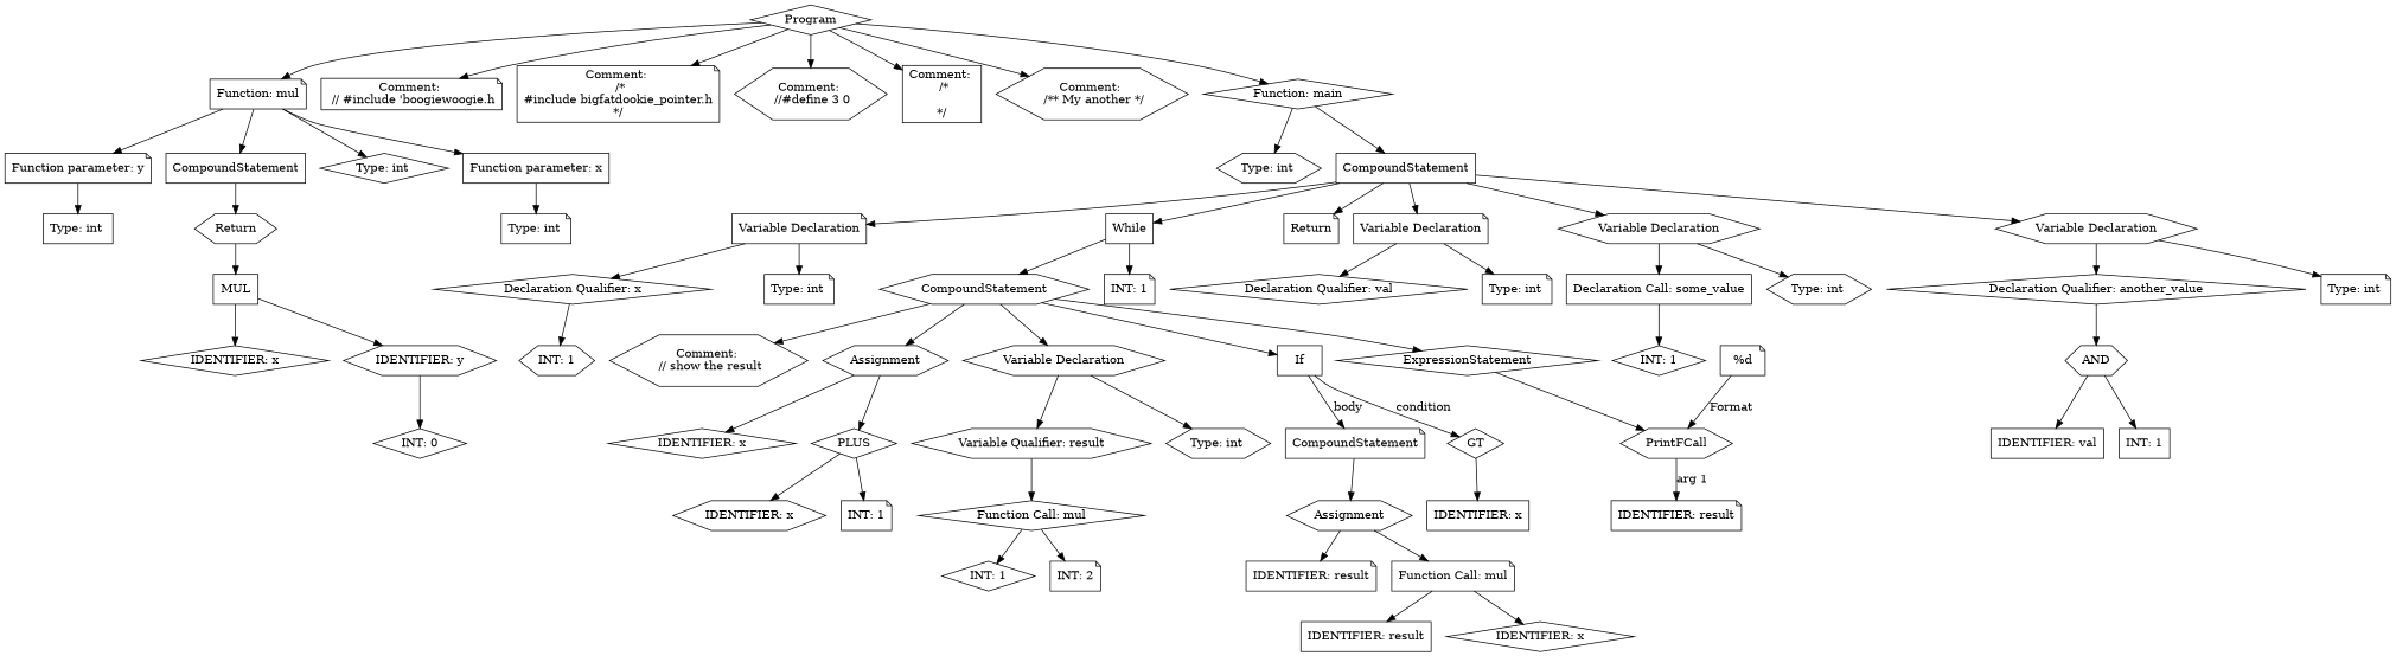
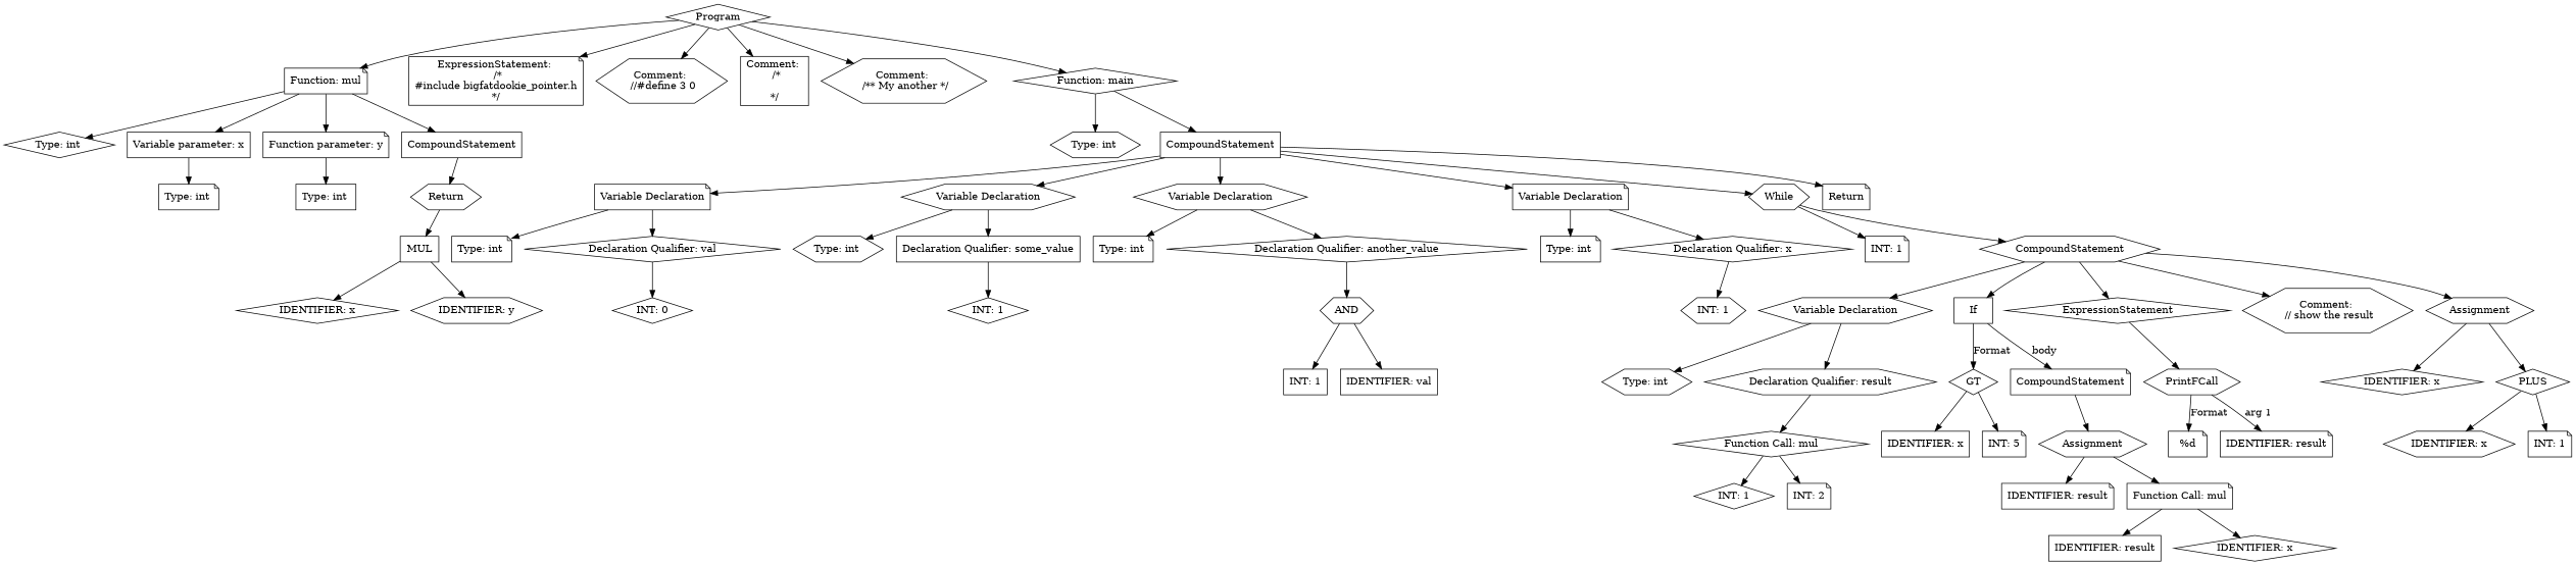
  digraph {
    node [shape=note]
    n1 [label=Program shape=diamond]
    n2 [label="Function: mul"]
-   n3 [label="Comment: \n // #include 'boogiewoogie.h\n"]
-   n4 [label="Comment: \n /*\n#include bigfatdookie_pointer.h\n*/"]
+   n4 [label="ExpressionStatement: \n /*\n#include bigfatdookie_pointer.h\n*/"]
    n5 [label="Comment: \n //#define 3 0\n" shape=hexagon]
    n6 [label="Comment: \n /*\n\n*/" shape=box]
    n7 [label="Comment: \n /** My another */" shape=hexagon]
    n8 [label="Function: main" shape=diamond]
    n9 [label="Type: int " shape=diamond]
-   n10 [label="Function parameter: x" shape=box]
+   n10 [label="Variable parameter: x" shape=box]
    n11 [label="Function parameter: y"]
    n12 [label=CompoundStatement shape=box]
    n13 [label="Type: int " shape=hexagon]
    n14 [label=CompoundStatement shape=box]
    n15 [label="Type: int "]
    n16 [label="Type: int " shape=box]
    n17 [label=Return shape=hexagon]
    n18 [label=MUL shape=box]
    n19 [label="IDENTIFIER: x" shape=diamond]
    n20 [label="IDENTIFIER: y" shape=hexagon]
    n21 [label="Variable Declaration"]
    n22 [label="Variable Declaration" shape=hexagon]
    n23 [label="Variable Declaration" shape=hexagon]
    n24 [label="Variable Declaration"]
-   n25 [label=While shape=box]
+   n25 [label=While shape=hexagon]
    n26 [label=Return]
    n27 [label="Type: int "]
    n28 [label="Declaration Qualifier: val" shape=diamond]
    n29 [label="Type: int " shape=hexagon]
-   n30 [label="Declaration Call: some_value" shape=box]
+   n30 [label="Declaration Qualifier: some_value" shape=box]
    n31 [label="Type: int "]
    n32 [label="Declaration Qualifier: another_value" shape=diamond]
    n33 [label="Type: int "]
    n34 [label="Declaration Qualifier: x" shape=diamond]
    n35 [label="INT: 1"]
    n36 [label=CompoundStatement shape=hexagon]
    n37 [label="INT: 0" shape=diamond]
    n38 [label="INT: 1" shape=diamond]
    n39 [label=AND shape=hexagon]
    n40 [label="INT: 1" shape=box]
    n41 [label="IDENTIFIER: val" shape=box]
    n42 [label="INT: 1" shape=hexagon]
    n43 [label="Variable Declaration" shape=hexagon]
    n44 [label=If shape=box]
    n45 [label=ExpressionStatement shape=diamond]
    n46 [label="Comment: \n // show the result\n" shape=hexagon]
    n47 [label=Assignment shape=hexagon]
    n48 [label="Type: int " shape=hexagon]
-   n49 [label="Variable Qualifier: result" shape=hexagon]
+   n49 [label="Declaration Qualifier: result" shape=hexagon]
    n50 [label=GT shape=diamond]
    n51 [label=CompoundStatement]
    n52 [label=PrintFCall shape=hexagon]
    n53 [label="IDENTIFIER: x" shape=diamond]
    n54 [label=PLUS shape=diamond]
    n55 [label="Function Call: mul" shape=diamond]
    n56 [label="INT: 1" shape=diamond]
    n57 [label="INT: 2"]
    n58 [label="IDENTIFIER: x" shape=box]
+   n59 [label="INT: 5"]
    n60 [label=Assignment shape=hexagon]
    n61 [label="IDENTIFIER: result"]
    n62 [label="Function Call: mul"]
    n63 [label="IDENTIFIER: result" shape=box]
    n64 [label="IDENTIFIER: x" shape=diamond]
    n65 [label="%d"]
    n66 [label="IDENTIFIER: result"]
    n67 [label="IDENTIFIER: x" shape=hexagon]
    n68 [label="INT: 1"]
    n1 -> n2
-   n1 -> n3
    n1 -> n4
    n1 -> n5
    n1 -> n6
    n1 -> n7
    n1 -> n8
    n2 -> n9
    n2 -> n10
    n2 -> n11
    n2 -> n12
    n8 -> n13
    n8 -> n14
    n10 -> n15
    n11 -> n16
    n12 -> n17
    n14 -> n21
    n14 -> n22
    n14 -> n23
    n14 -> n24
    n14 -> n25
    n14 -> n26
    n17 -> n18
    n18 -> n19
    n18 -> n20
    n21 -> n27
    n21 -> n28
    n22 -> n29
    n22 -> n30
    n23 -> n31
    n23 -> n32
    n24 -> n33
    n24 -> n34
    n25 -> n35
    n25 -> n36
-   n20 -> n37
+   n28 -> n37
    n30 -> n38
    n32 -> n39
    n34 -> n42
    n36 -> n43
    n36 -> n44
    n36 -> n45
    n36 -> n46
    n36 -> n47
    n39 -> n40
    n39 -> n41
    n43 -> n48
    n43 -> n49
-   n44 -> n50 [label=condition]
+   n44 -> n50 [label=Format]
    n44 -> n51 [label=body]
    n45 -> n52
    n47 -> n53
    n47 -> n54
    n49 -> n55
    n50 -> n58
+   n50 -> n59
    n51 -> n60
-   n65 -> n52 [label=Format]
+   n52 -> n65 [label=Format]
    n52 -> n66 [label="arg 1"]
    n54 -> n67
    n54 -> n68
    n55 -> n56
    n55 -> n57
    n60 -> n61
    n60 -> n62
    n62 -> n63
    n62 -> n64
  }
